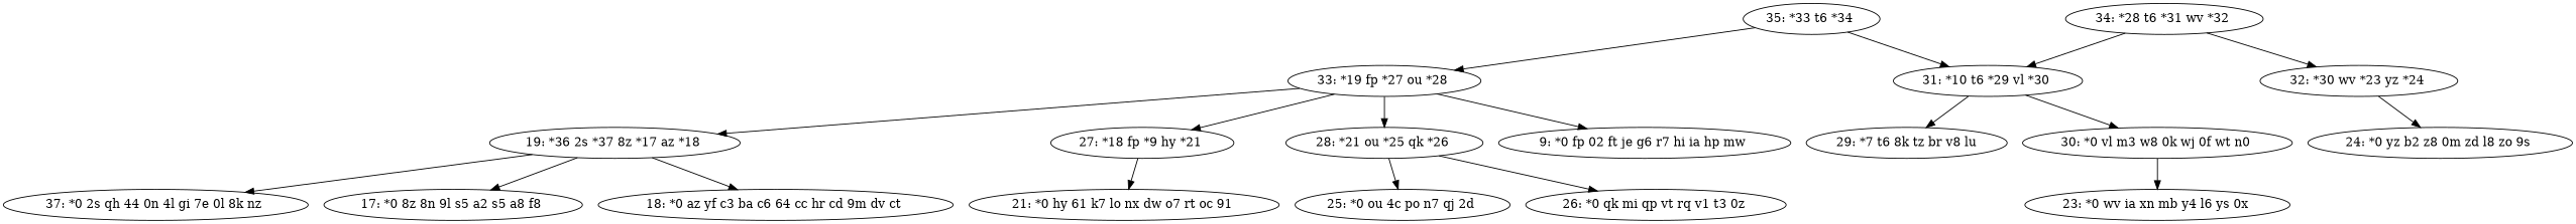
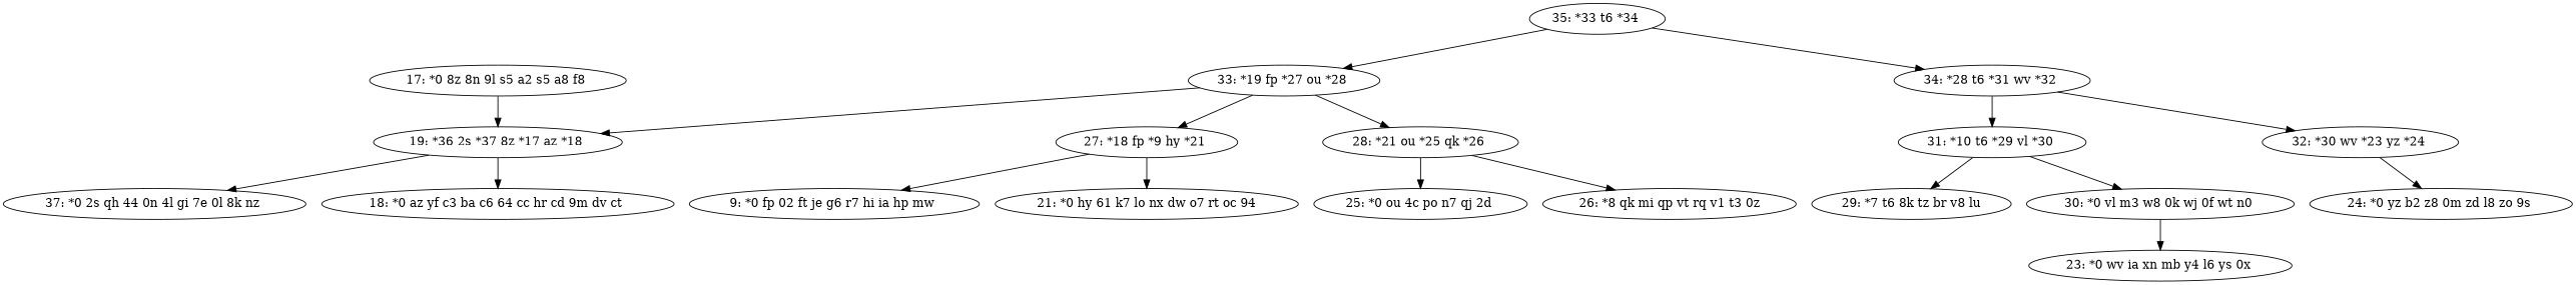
  digraph {
    n1 [label="35: *33 t6 *34 "]
    n2 [label="33: *19 fp *27 ou *28 "]
    n3 [label="34: *28 t6 *31 wv *32 "]
    n4 [label="19: *36 2s *37 8z *17 az *18 "]
    n5 [label="27: *18 fp *9 hy *21 "]
    n6 [label="28: *21 ou *25 qk *26 "]
    n7 [label="31: *10 t6 *29 vl *30 "]
    n8 [label="32: *30 wv *23 yz *24 "]
    n9 [label="37: *0 2s qh 44 0n 4l gi 7e 0l 8k nz "]
    n10 [label="17: *0 8z 8n 9l s5 a2 s5 a8 f8 "]
    n11 [label="18: *0 az yf c3 ba c6 64 cc hr cd 9m dv ct "]
    n12 [label="9: *0 fp 02 ft je g6 r7 hi ia hp mw "]
-   n13 [label="21: *0 hy 61 k7 lo nx dw o7 rt oc 91 "]
+   n13 [label="21: *0 hy 61 k7 lo nx dw o7 rt oc 94"]
    n14 [label="25: *0 ou 4c po n7 qj 2d "]
-   n15 [label="26: *0 qk mi qp vt rq v1 t3 0z "]
+   n15 [label="26: *8 qk mi qp vt rq v1 t3 0z"]
    n16 [label="29: *7 t6 8k tz br v8 lu"]
    n17 [label="30: *0 vl m3 w8 0k wj 0f wt n0 "]
    n18 [label="24: *0 yz b2 z8 0m zd l8 zo 9s "]
    n19 [label="23: *0 wv ia xn mb y4 l6 ys 0x "]
    n1 -> n2
-   n1 -> n7
+   n1 -> n3
    n2 -> n4
    n2 -> n5
    n2 -> n6
    n3 -> n7
    n3 -> n8
    n4 -> n9
-   n4 -> n10
+   n10 -> n4
    n4 -> n11
-   n2 -> n12
+   n5 -> n12
    n5 -> n13
    n6 -> n14
    n6 -> n15
    n7 -> n16
    n7 -> n17
    n8 -> n18
    n17 -> n19
  }
